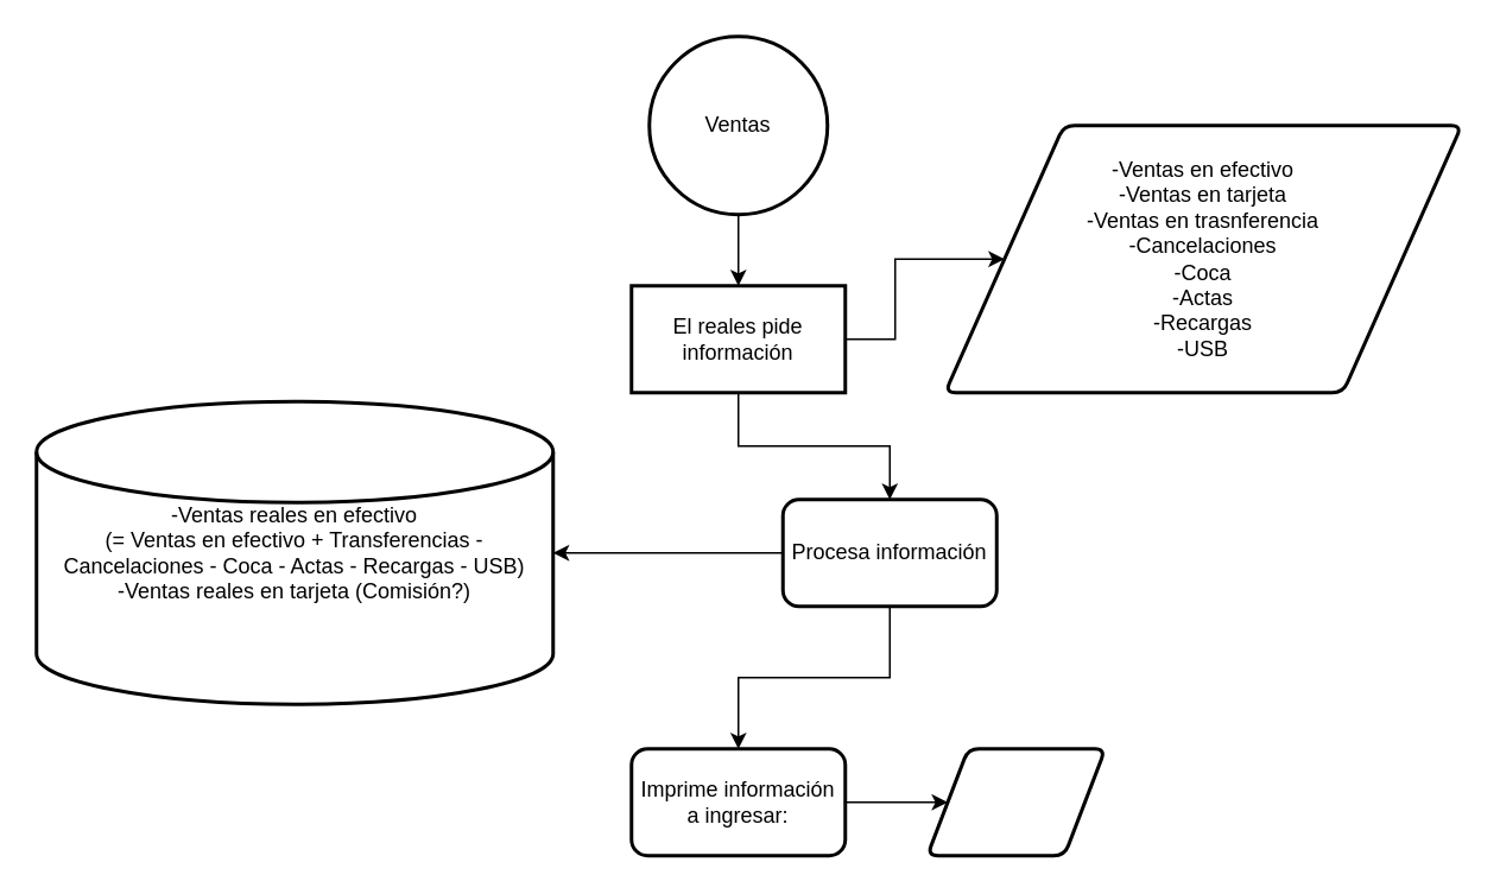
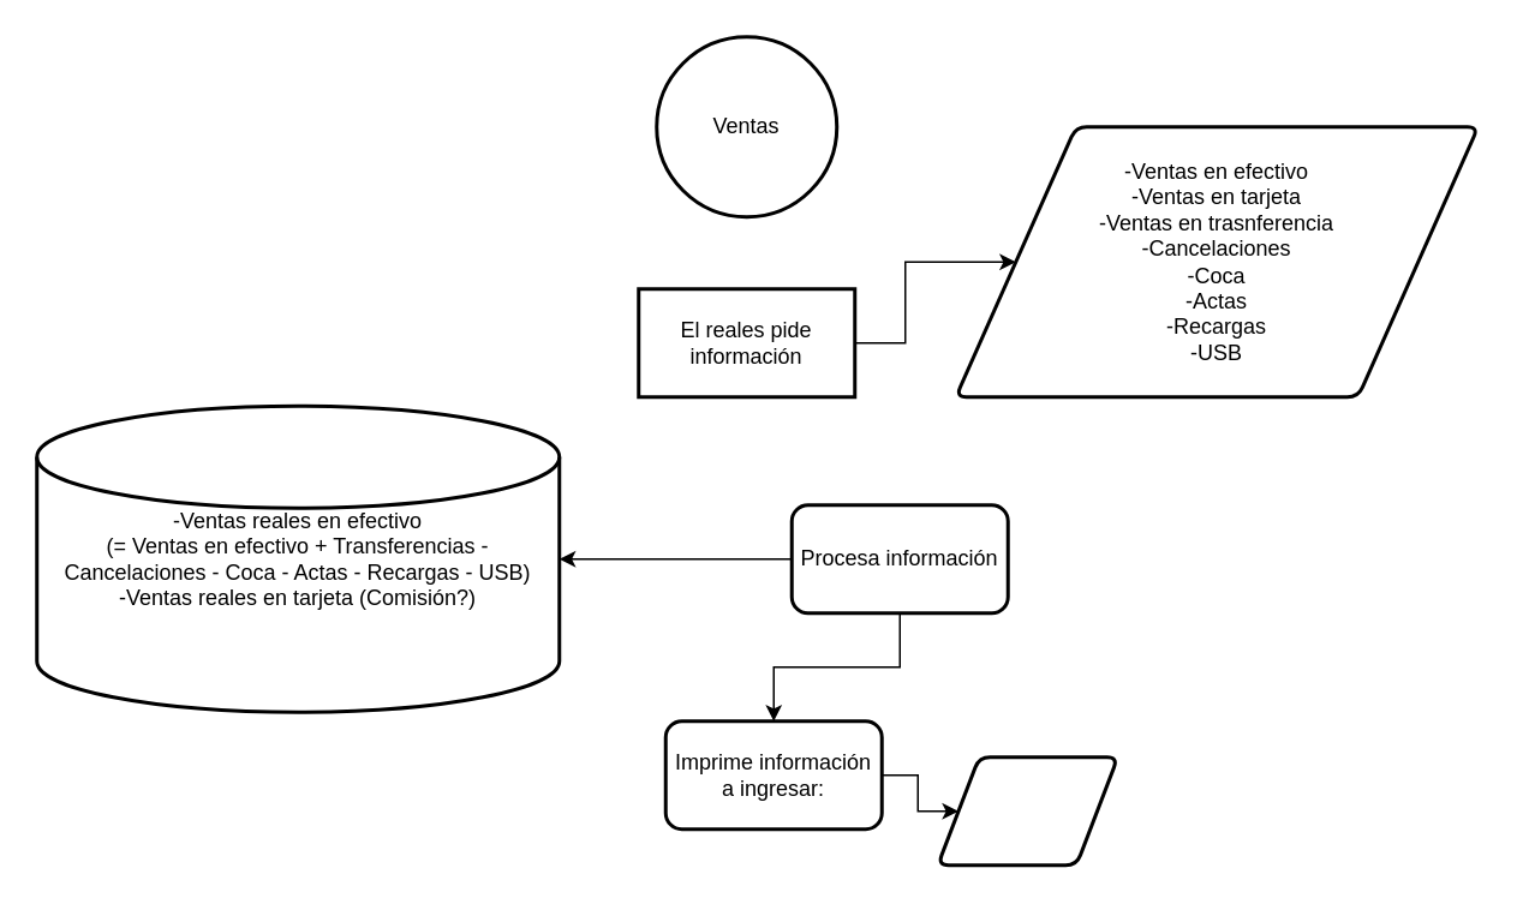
  <mxCell id="0" />
  <mxCell id="1" parent="0" />
- <mxCell id="2" value="" style="edgeStyle=orthogonalEdgeStyle;rounded=0;orthogonalLoop=1;jettySize=auto;html=1;" parent="1" source="3" target="6" edge="1"><mxGeometry relative="1" as="geometry" /></mxCell>
  <mxCell id="3" value="Ventas" style="strokeWidth=2;html=1;shape=mxgraph.flowchart.start_2;whiteSpace=wrap;" parent="1" vertex="1"><mxGeometry x="364" y="20" width="100" height="100" as="geometry" /></mxCell>
  <mxCell id="4" style="edgeStyle=orthogonalEdgeStyle;rounded=0;orthogonalLoop=1;jettySize=auto;html=1;exitX=1;exitY=0.5;exitDx=0;exitDy=0;entryX=0;entryY=0.5;entryDx=0;entryDy=0;" parent="1" source="6" target="7" edge="1"><mxGeometry relative="1" as="geometry" /></mxCell>
- <mxCell id="5" value="" style="edgeStyle=orthogonalEdgeStyle;rounded=0;orthogonalLoop=1;jettySize=auto;html=1;" edge="1" parent="1" source="6" target="9"><mxGeometry relative="1" as="geometry" /></mxCell>
  <mxCell id="6" value="El reales pide información" style="whiteSpace=wrap;html=1;strokeWidth=2;" parent="1" vertex="1"><mxGeometry x="354" y="160" width="120" height="60" as="geometry" /></mxCell>
  <mxCell id="7" value="-Ventas en efectivo&lt;div&gt;-Ventas en tarjeta&lt;/div&gt;&lt;div&gt;-Ventas en trasnferencia&lt;/div&gt;&lt;div&gt;-Cancelaciones&lt;/div&gt;&lt;div&gt;-Coca&lt;/div&gt;&lt;div&gt;-Actas&lt;/div&gt;&lt;div&gt;-Recargas&lt;/div&gt;&lt;div&gt;-USB&lt;/div&gt;" style="shape=parallelogram;html=1;strokeWidth=2;perimeter=parallelogramPerimeter;whiteSpace=wrap;rounded=1;arcSize=12;size=0.23;" parent="1" vertex="1"><mxGeometry x="530" y="70" width="290" height="150" as="geometry" /></mxCell>
  <mxCell id="8" value="" style="edgeStyle=orthogonalEdgeStyle;rounded=0;orthogonalLoop=1;jettySize=auto;html=1;" edge="1" parent="1" source="9" target="13"><mxGeometry relative="1" as="geometry" /></mxCell>
  <mxCell id="9" value="Procesa información" style="rounded=1;whiteSpace=wrap;html=1;strokeWidth=2;" vertex="1" parent="1"><mxGeometry x="439" y="280" width="120" height="60" as="geometry" /></mxCell>
  <mxCell id="10" value="-Ventas reales en efectivo&lt;br&gt;(= Ventas en efectivo + Transferencias - Cancelaciones - Coca - Actas - Recargas - USB)&lt;br&gt;-Ventas reales en tarjeta (Comisión?)" style="strokeWidth=2;html=1;shape=mxgraph.flowchart.database;whiteSpace=wrap;" vertex="1" parent="1"><mxGeometry x="20" y="225" width="290" height="170" as="geometry" /></mxCell>
  <mxCell id="11" style="edgeStyle=orthogonalEdgeStyle;rounded=0;orthogonalLoop=1;jettySize=auto;html=1;exitX=0;exitY=0.5;exitDx=0;exitDy=0;entryX=1;entryY=0.5;entryDx=0;entryDy=0;entryPerimeter=0;" edge="1" parent="1" source="9" target="10"><mxGeometry relative="1" as="geometry" /></mxCell>
  <mxCell id="12" style="edgeStyle=orthogonalEdgeStyle;rounded=0;orthogonalLoop=1;jettySize=auto;html=1;exitX=1;exitY=0.5;exitDx=0;exitDy=0;entryX=0;entryY=0.5;entryDx=0;entryDy=0;" edge="1" parent="1" source="13" target="14"><mxGeometry relative="1" as="geometry" /></mxCell>
- <mxCell id="13" value="Imprime información a ingresar:" style="whiteSpace=wrap;html=1;rounded=1;strokeWidth=2;" vertex="1" parent="1"><mxGeometry x="354" y="420" width="120" height="60" as="geometry" /></mxCell>
+ <mxCell id="13" value="Imprime información a ingresar:" style="whiteSpace=wrap;html=1;rounded=1;strokeWidth=2;" vertex="1" parent="1"><mxGeometry x="369" y="400" width="120" height="60" as="geometry" /></mxCell>
  <mxCell id="14" value="" style="shape=parallelogram;html=1;strokeWidth=2;perimeter=parallelogramPerimeter;whiteSpace=wrap;rounded=1;arcSize=12;size=0.23;" vertex="1" parent="1"><mxGeometry x="520" y="420" width="100" height="60" as="geometry" /></mxCell>
